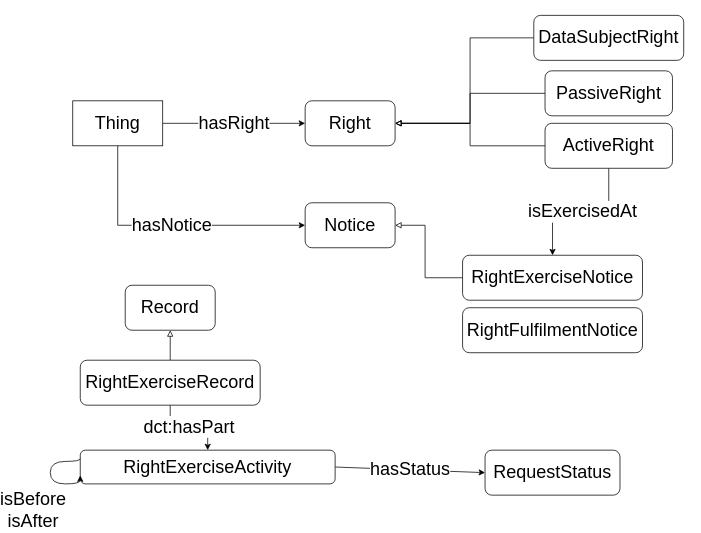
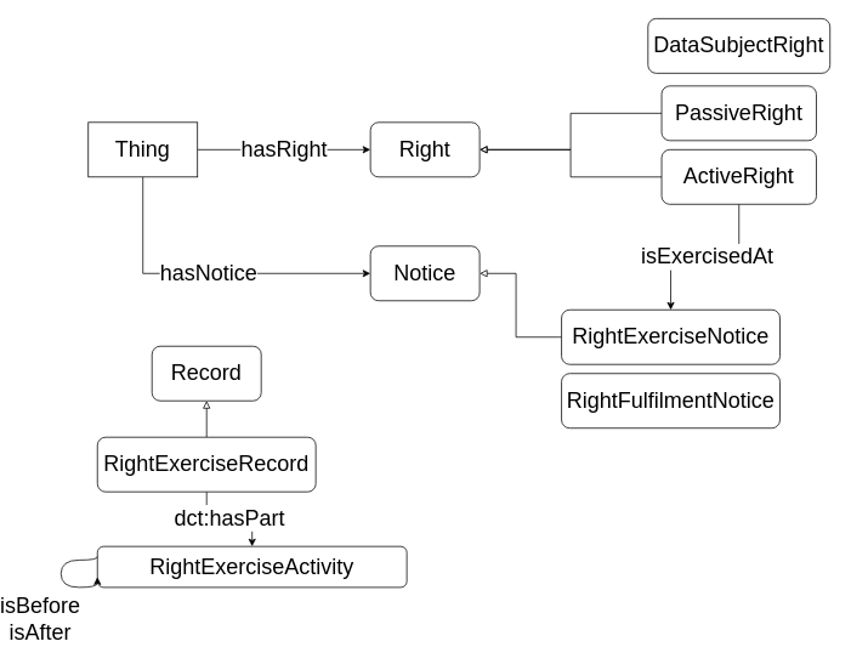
  <mxCell id="0" />
  <mxCell id="1" parent="0" />
  <mxCell id="2" value="hasRight" style="edgeStyle=orthogonalEdgeStyle;rounded=0;orthogonalLoop=1;jettySize=auto;html=1;exitX=1;exitY=0.5;exitDx=0;exitDy=0;entryX=0;entryY=0.5;entryDx=0;entryDy=0;fontSize=24;" edge="1" parent="1" source="4" target="5"><mxGeometry relative="1" as="geometry" /></mxCell>
  <mxCell id="3" value="hasNotice" style="edgeStyle=orthogonalEdgeStyle;rounded=0;orthogonalLoop=1;jettySize=auto;html=1;exitX=0.5;exitY=1;exitDx=0;exitDy=0;entryX=0;entryY=0.5;entryDx=0;entryDy=0;fontSize=24;" edge="1" parent="1" source="4" target="13"><mxGeometry relative="1" as="geometry" /></mxCell>
  <mxCell id="4" value="Thing" style="rounded=0;whiteSpace=wrap;html=1;fontSize=24;" vertex="1" parent="1"><mxGeometry x="50" y="134" width="120" height="60" as="geometry" /></mxCell>
  <mxCell id="5" value="Right" style="rounded=1;whiteSpace=wrap;html=1;fontSize=24;" vertex="1" parent="1"><mxGeometry x="360" y="134" width="120" height="60" as="geometry" /></mxCell>
  <mxCell id="6" style="edgeStyle=orthogonalEdgeStyle;rounded=0;orthogonalLoop=1;jettySize=auto;html=1;exitX=0;exitY=0.5;exitDx=0;exitDy=0;entryX=1;entryY=0.5;entryDx=0;entryDy=0;fontSize=24;endArrow=block;endFill=0;" edge="1" parent="1" source="7" target="5"><mxGeometry relative="1" as="geometry" /></mxCell>
  <mxCell id="7" value="PassiveRight" style="rounded=1;whiteSpace=wrap;html=1;fontSize=24;" vertex="1" parent="1"><mxGeometry x="680" y="94" width="170" height="60" as="geometry" /></mxCell>
  <mxCell id="8" value="isExercisedAt" style="edgeStyle=orthogonalEdgeStyle;rounded=0;orthogonalLoop=1;jettySize=auto;html=1;exitX=0.5;exitY=1;exitDx=0;exitDy=0;entryX=0.5;entryY=0;entryDx=0;entryDy=0;fontSize=24;" edge="1" parent="1" source="10" target="12"><mxGeometry x="-0.026" relative="1" as="geometry"><mxPoint as="offset" /></mxGeometry></mxCell>
  <mxCell id="9" style="edgeStyle=orthogonalEdgeStyle;rounded=0;orthogonalLoop=1;jettySize=auto;html=1;exitX=0;exitY=0.5;exitDx=0;exitDy=0;entryX=1;entryY=0.5;entryDx=0;entryDy=0;fontSize=24;endArrow=block;endFill=0;" edge="1" parent="1" source="10" target="5"><mxGeometry relative="1" as="geometry" /></mxCell>
  <mxCell id="10" value="ActiveRight" style="rounded=1;whiteSpace=wrap;html=1;fontSize=24;" vertex="1" parent="1"><mxGeometry x="680" y="164" width="170" height="60" as="geometry" /></mxCell>
  <mxCell id="11" style="edgeStyle=orthogonalEdgeStyle;rounded=0;orthogonalLoop=1;jettySize=auto;html=1;exitX=0;exitY=0.5;exitDx=0;exitDy=0;entryX=1;entryY=0.5;entryDx=0;entryDy=0;fontSize=24;endArrow=block;endFill=0;" edge="1" parent="1" source="12" target="13"><mxGeometry relative="1" as="geometry"><Array as="points"><mxPoint x="520" y="370" /><mxPoint x="520" y="300" /></Array></mxGeometry></mxCell>
  <mxCell id="12" value="RightExerciseNotice" style="rounded=1;whiteSpace=wrap;html=1;fontSize=24;" vertex="1" parent="1"><mxGeometry x="570" y="340" width="240" height="60" as="geometry" /></mxCell>
  <mxCell id="13" value="Notice" style="rounded=1;whiteSpace=wrap;html=1;fontSize=24;" vertex="1" parent="1"><mxGeometry x="360" y="270" width="120" height="60" as="geometry" /></mxCell>
- <mxCell id="14" style="edgeStyle=orthogonalEdgeStyle;rounded=0;orthogonalLoop=1;jettySize=auto;html=1;exitX=0;exitY=0.5;exitDx=0;exitDy=0;entryX=1;entryY=0.5;entryDx=0;entryDy=0;fontSize=24;endArrow=block;endFill=0;" edge="1" parent="1" source="15" target="5"><mxGeometry relative="1" as="geometry"><Array as="points"><mxPoint x="580" y="50" /><mxPoint x="580" y="164" /></Array></mxGeometry></mxCell>
  <mxCell id="15" value="DataSubjectRight" style="rounded=1;whiteSpace=wrap;html=1;fontSize=24;" vertex="1" parent="1"><mxGeometry x="665" y="20" width="200" height="60" as="geometry" /></mxCell>
  <mxCell id="16" value="RightFulfilmentNotice" style="rounded=1;whiteSpace=wrap;html=1;fontSize=24;" vertex="1" parent="1"><mxGeometry x="570" y="410" width="240" height="60" as="geometry" /></mxCell>
  <mxCell id="17" value="Record" style="rounded=1;whiteSpace=wrap;html=1;fontSize=24;" vertex="1" parent="1"><mxGeometry x="120" y="380" width="120" height="60" as="geometry" /></mxCell>
  <mxCell id="18" style="edgeStyle=orthogonalEdgeStyle;rounded=0;orthogonalLoop=1;jettySize=auto;html=1;exitX=0.5;exitY=0;exitDx=0;exitDy=0;entryX=0.5;entryY=1;entryDx=0;entryDy=0;fontSize=24;endArrow=block;endFill=0;" edge="1" parent="1" source="20" target="17"><mxGeometry relative="1" as="geometry" /></mxCell>
  <mxCell id="19" value="dct:hasPart" style="edgeStyle=orthogonalEdgeStyle;rounded=0;orthogonalLoop=1;jettySize=auto;html=1;exitX=0.5;exitY=1;exitDx=0;exitDy=0;entryX=0.5;entryY=0;entryDx=0;entryDy=0;fontSize=24;" edge="1" parent="1" source="20" target="22"><mxGeometry relative="1" as="geometry"><mxPoint y="-1" as="offset" /></mxGeometry></mxCell>
  <mxCell id="20" value="RightExerciseRecord" style="rounded=1;whiteSpace=wrap;html=1;fontSize=24;" vertex="1" parent="1"><mxGeometry x="60" y="480" width="240" height="60" as="geometry" /></mxCell>
- <mxCell id="21" value="hasStatus" style="rounded=0;orthogonalLoop=1;jettySize=auto;html=1;exitX=1;exitY=0.5;exitDx=0;exitDy=0;entryX=0;entryY=0.5;entryDx=0;entryDy=0;fontSize=24;" edge="1" parent="1" source="22" target="24"><mxGeometry relative="1" as="geometry" /></mxCell>
  <mxCell id="22" value="RightExerciseActivity" style="rounded=1;whiteSpace=wrap;html=1;fontSize=24;" vertex="1" parent="1"><mxGeometry x="60" y="600" width="340" height="45" as="geometry" /></mxCell>
  <mxCell id="23" value="isBefore&lt;br&gt;isAfter" style="rounded=0;orthogonalLoop=1;jettySize=auto;html=1;exitX=0;exitY=0.25;exitDx=0;exitDy=0;entryX=0;entryY=0.75;entryDx=0;entryDy=0;fontSize=24;edgeStyle=orthogonalEdgeStyle;curved=1;" edge="1" parent="1" source="22" target="22"><mxGeometry x="0.273" y="-46" relative="1" as="geometry"><Array as="points"><mxPoint x="20" y="615" /><mxPoint x="20" y="645" /></Array><mxPoint x="-29" y="-11" as="offset" /></mxGeometry></mxCell>
- <mxCell id="24" value="RequestStatus" style="rounded=1;whiteSpace=wrap;html=1;fontSize=24;" vertex="1" parent="1"><mxGeometry x="600" y="600" width="180" height="60" as="geometry" /></mxCell>
